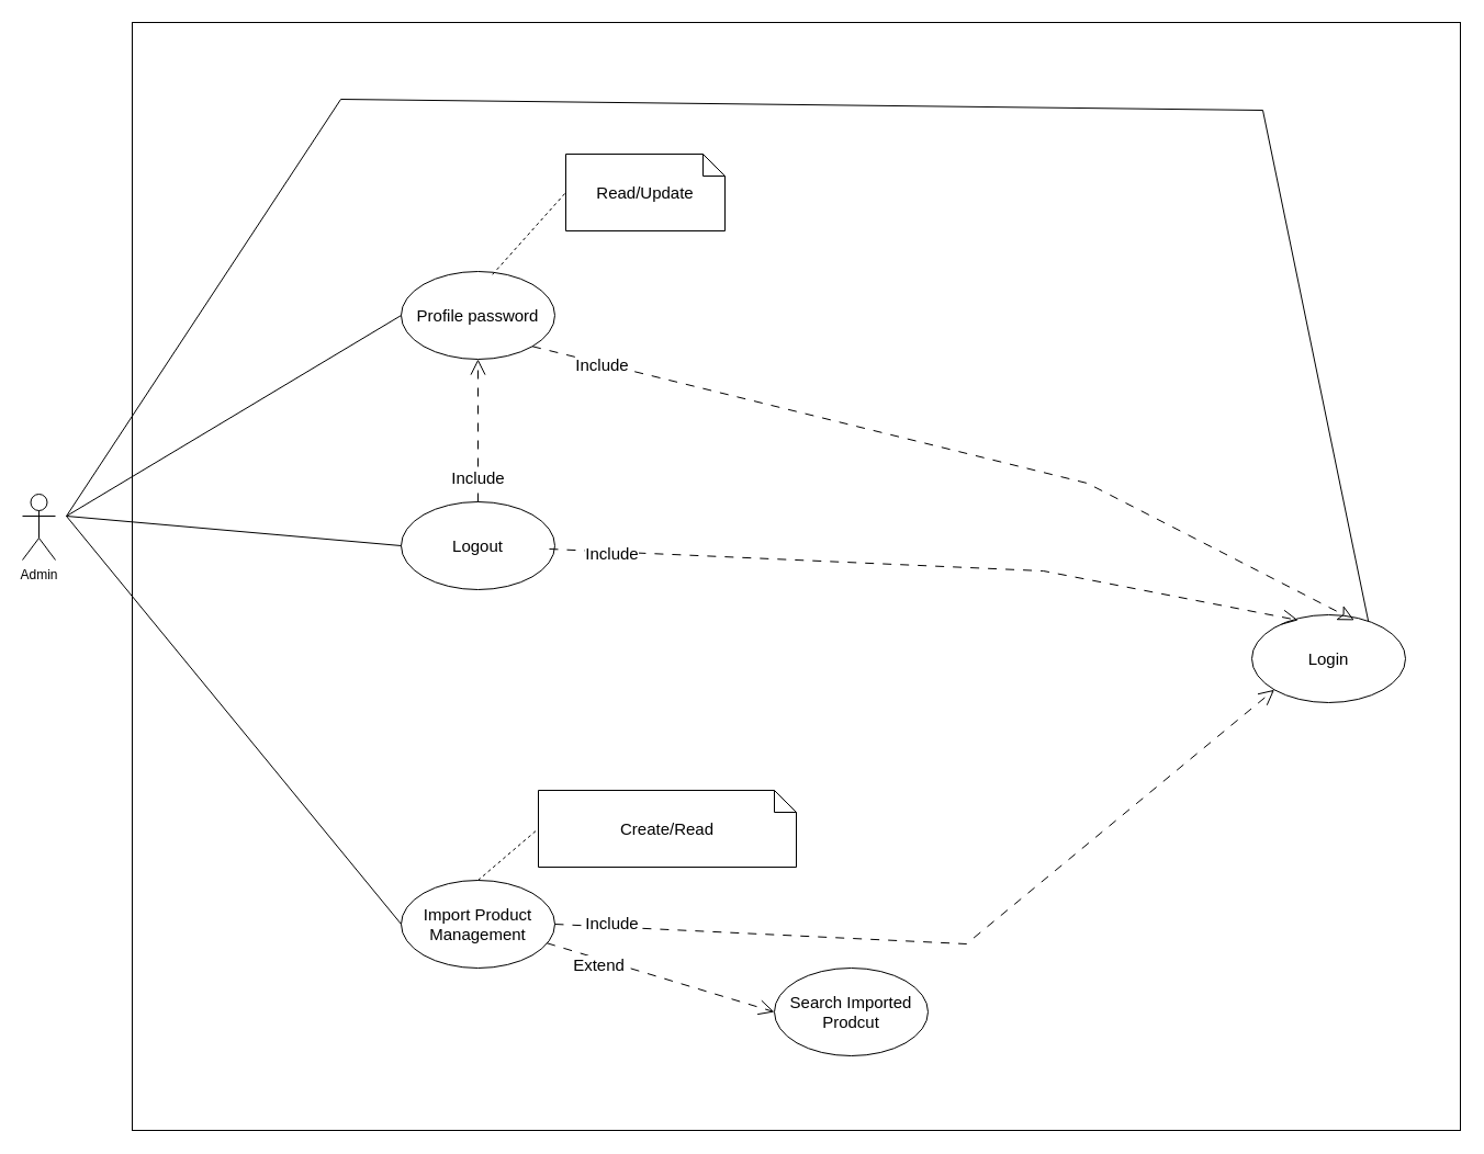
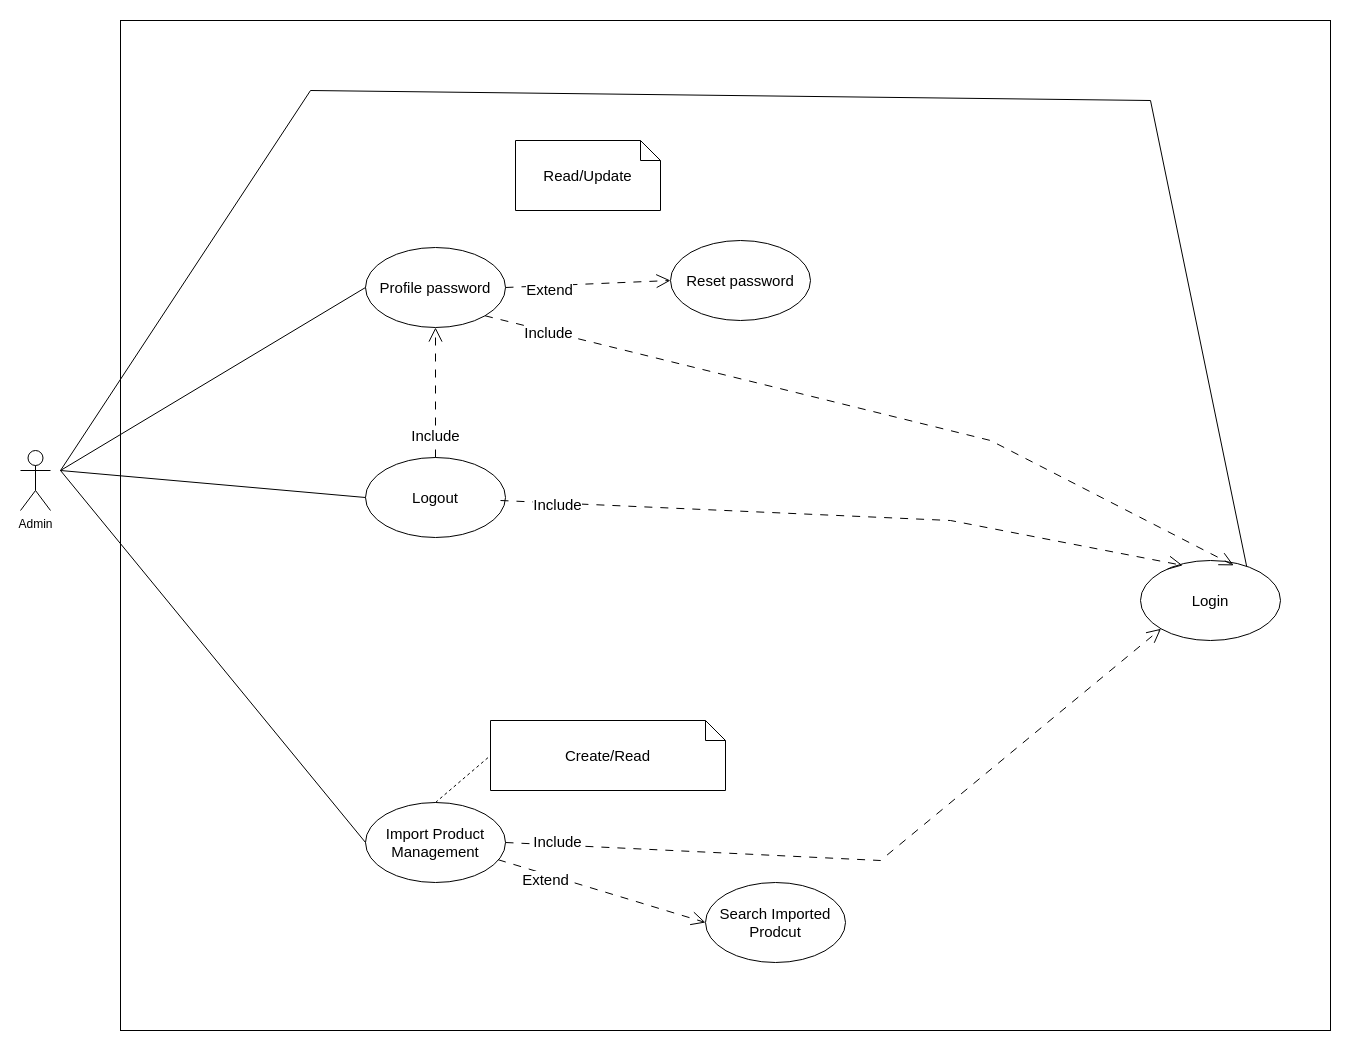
  <mxCell id="0" />
  <mxCell id="1" parent="0" />
  <mxCell id="2" value="Admin" style="shape=umlActor;verticalLabelPosition=bottom;verticalAlign=top;html=1;outlineConnect=0;" parent="1" vertex="1"><mxGeometry y="450" width="30" height="60" as="geometry" x="20" /></mxCell>
  <mxCell id="3" value="" style="rounded=0;whiteSpace=wrap;html=1;" parent="1" vertex="1"><mxGeometry x="120" y="20" width="1210" height="1010" as="geometry" /></mxCell>
  <mxCell id="4" value="Login" style="ellipse;whiteSpace=wrap;html=1;fontSize=15;" parent="1" vertex="1"><mxGeometry x="1140" y="560" width="140" height="80" as="geometry" /></mxCell>
  <mxCell id="5" value="Profile password" style="ellipse;whiteSpace=wrap;html=1;fontSize=15;" parent="1" vertex="1"><mxGeometry x="365" y="247" width="140" height="80" as="geometry" /></mxCell>
+ <mxCell id="6" value="Reset password" style="ellipse;whiteSpace=wrap;html=1;fontSize=15;" parent="1" vertex="1"><mxGeometry x="670" y="240" width="140" height="80" as="geometry" /></mxCell>
  <mxCell id="7" value="Logout" style="ellipse;whiteSpace=wrap;html=1;fontSize=15;" parent="1" vertex="1"><mxGeometry x="365" y="457" width="140" height="80" as="geometry" /></mxCell>
+ <mxCell id="8" value="Extend" style="endArrow=open;html=1;rounded=0;endFill=0;endSize=12;dashed=1;dashPattern=8 8;entryX=0;entryY=0.5;entryDx=0;entryDy=0;exitX=1;exitY=0.5;exitDx=0;exitDy=0;fontSize=15;" parent="1" source="5" target="6" edge="1"><mxGeometry x="-0.466" y="-4" width="50" height="50" relative="1" as="geometry"><mxPoint x="350" y="820" as="sourcePoint" /><mxPoint x="530" y="950" as="targetPoint" /><mxPoint as="offset" /></mxGeometry></mxCell>
  <mxCell id="9" value="Include" style="endArrow=open;html=1;rounded=0;endFill=0;endSize=12;dashed=1;dashPattern=8 8;exitX=0.5;exitY=0;exitDx=0;exitDy=0;entryX=0.5;entryY=1;entryDx=0;entryDy=0;fontSize=15;" parent="1" source="7" target="5" edge="1"><mxGeometry x="-0.657" width="50" height="50" relative="1" as="geometry"><mxPoint x="430" y="1153" as="sourcePoint" /><mxPoint x="400" y="860" as="targetPoint" /><mxPoint as="offset" /></mxGeometry></mxCell>
  <mxCell id="10" value="Read/Update" style="shape=note;size=20;whiteSpace=wrap;html=1;fontSize=15;" parent="1" vertex="1"><mxGeometry x="515" y="140" width="145" height="70" as="geometry" /></mxCell>
- <mxCell id="11" value="" style="endArrow=none;dashed=1;html=1;rounded=0;exitX=0.594;exitY=0.035;exitDx=0;exitDy=0;entryX=0;entryY=0.5;entryDx=0;entryDy=0;entryPerimeter=0;exitPerimeter=0;" parent="1" source="5" target="10" edge="1"><mxGeometry width="50" height="50" relative="1" as="geometry"><mxPoint x="560" y="450" as="sourcePoint" /><mxPoint x="610" y="400" as="targetPoint" /></mxGeometry></mxCell>
  <mxCell id="12" value="Import Product Management" style="ellipse;whiteSpace=wrap;html=1;fontSize=15;" parent="1" vertex="1"><mxGeometry x="365" y="802" width="140" height="80" as="geometry" /></mxCell>
  <mxCell id="13" value="" style="endArrow=none;html=1;rounded=0;entryX=0;entryY=0.5;entryDx=0;entryDy=0;" parent="1" target="12" edge="1"><mxGeometry width="50" height="50" relative="1" as="geometry"><mxPoint x="60" y="470" as="sourcePoint" /><mxPoint x="200" y="827" as="targetPoint" /></mxGeometry></mxCell>
  <mxCell id="14" value="Include" style="endArrow=open;html=1;rounded=0;endFill=0;endSize=12;dashed=1;dashPattern=8 8;exitX=1;exitY=0.5;exitDx=0;exitDy=0;fontSize=15;entryX=0;entryY=1;entryDx=0;entryDy=0;" parent="1" source="12" target="4" edge="1"><mxGeometry x="-0.86" y="3" width="50" height="50" relative="1" as="geometry"><mxPoint x="340" y="864" as="sourcePoint" /><mxPoint x="1148.22" y="930.56" as="targetPoint" /><mxPoint as="offset" /><Array as="points"><mxPoint x="880" y="860" /></Array></mxGeometry></mxCell>
  <mxCell id="15" value="Search Imported Prodcut" style="ellipse;whiteSpace=wrap;html=1;fontSize=15;" parent="1" vertex="1"><mxGeometry x="705" y="882" width="140" height="80" as="geometry" /></mxCell>
  <mxCell id="16" value="Extend" style="endArrow=open;html=1;rounded=0;endFill=0;endSize=12;dashed=1;dashPattern=8 8;entryX=0;entryY=0.5;entryDx=0;entryDy=0;fontSize=15;exitX=0.947;exitY=0.715;exitDx=0;exitDy=0;exitPerimeter=0;" parent="1" source="12" target="15" edge="1"><mxGeometry x="-0.528" y="-5" width="50" height="50" relative="1" as="geometry"><mxPoint x="300" y="1040" as="sourcePoint" /><mxPoint x="500" y="1150" as="targetPoint" /><mxPoint as="offset" /></mxGeometry></mxCell>
  <mxCell id="17" value="" style="endArrow=none;html=1;rounded=0;entryX=0;entryY=0.5;entryDx=0;entryDy=0;" parent="1" target="5" edge="1"><mxGeometry width="50" height="50" relative="1" as="geometry"><mxPoint x="60" y="470" as="sourcePoint" /><mxPoint x="220" y="150" as="targetPoint" /></mxGeometry></mxCell>
  <mxCell id="18" value="" style="endArrow=none;html=1;rounded=0;entryX=0;entryY=0.5;entryDx=0;entryDy=0;" parent="1" target="7" edge="1"><mxGeometry width="50" height="50" relative="1" as="geometry"><mxPoint x="60" y="470" as="sourcePoint" /><mxPoint x="220" y="297" as="targetPoint" /></mxGeometry></mxCell>
- <mxCell id="19" value="Include" style="endArrow=classic;html=1;rounded=0;endFill=0;endSize=12;dashed=1;dashPattern=8 8;exitX=1;exitY=1;exitDx=0;exitDy=0;fontSize=15;entryX=0.666;entryY=0.061;entryDx=0;entryDy=0;entryPerimeter=0;" parent="1" source="5" target="4" edge="1"><mxGeometry x="-0.832" y="-1" width="50" height="50" relative="1" as="geometry"><mxPoint x="680" y="367" as="sourcePoint" /><mxPoint x="1363" y="573" as="targetPoint" /><mxPoint x="-1" as="offset" /><Array as="points"><mxPoint x="990" y="440" /></Array></mxGeometry></mxCell>
+ <mxCell id="19" value="Include" style="endArrow=open;html=1;rounded=0;endFill=0;endSize=12;dashed=1;dashPattern=8 8;exitX=1;exitY=1;exitDx=0;exitDy=0;fontSize=15;entryX=0.666;entryY=0.061;entryDx=0;entryDy=0;entryPerimeter=0;" parent="1" source="5" target="4" edge="1"><mxGeometry x="-0.832" y="-1" width="50" height="50" relative="1" as="geometry"><mxPoint x="680" y="367" as="sourcePoint" /><mxPoint x="1363" y="573" as="targetPoint" /><mxPoint x="-1" as="offset" /><Array as="points"><mxPoint x="990" y="440" /></Array></mxGeometry></mxCell>
  <mxCell id="20" value="Include" style="endArrow=open;html=1;rounded=0;endFill=0;endSize=12;dashed=1;dashPattern=8 8;fontSize=15;entryX=0.301;entryY=0.061;entryDx=0;entryDy=0;entryPerimeter=0;" parent="1" target="4" edge="1"><mxGeometry x="-0.832" y="-1" width="50" height="50" relative="1" as="geometry"><mxPoint x="500" y="500" as="sourcePoint" /><mxPoint x="1560" y="865" as="targetPoint" /><mxPoint x="-1" as="offset" /><Array as="points"><mxPoint x="950" y="520" /></Array></mxGeometry></mxCell>
  <mxCell id="21" value="" style="endArrow=none;html=1;rounded=0;entryX=0.758;entryY=0.071;entryDx=0;entryDy=0;entryPerimeter=0;" parent="1" target="4" edge="1"><mxGeometry width="50" height="50" relative="1" as="geometry"><mxPoint x="60" y="470" as="sourcePoint" /><mxPoint x="780" y="570" as="targetPoint" /><Array as="points"><mxPoint x="310" y="90" /><mxPoint x="1150" y="100" /></Array></mxGeometry></mxCell>
  <mxCell id="22" value="Create/Read" style="shape=note;size=20;whiteSpace=wrap;html=1;fontSize=15;" parent="1" vertex="1"><mxGeometry x="490" y="720" width="235" height="70" as="geometry" /></mxCell>
  <mxCell id="23" value="" style="endArrow=none;dashed=1;html=1;rounded=0;entryX=0;entryY=0.5;entryDx=0;entryDy=0;entryPerimeter=0;exitX=0.5;exitY=0;exitDx=0;exitDy=0;" parent="1" source="12" target="22" edge="1"><mxGeometry width="50" height="50" relative="1" as="geometry"><mxPoint x="410" y="1105" as="sourcePoint" /><mxPoint x="480" y="1050" as="targetPoint" /></mxGeometry></mxCell>
